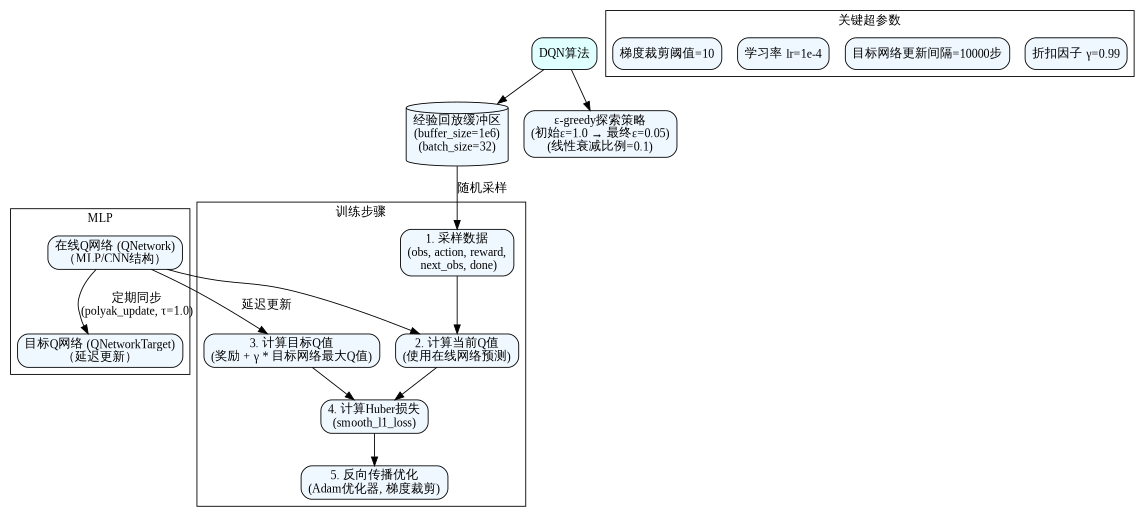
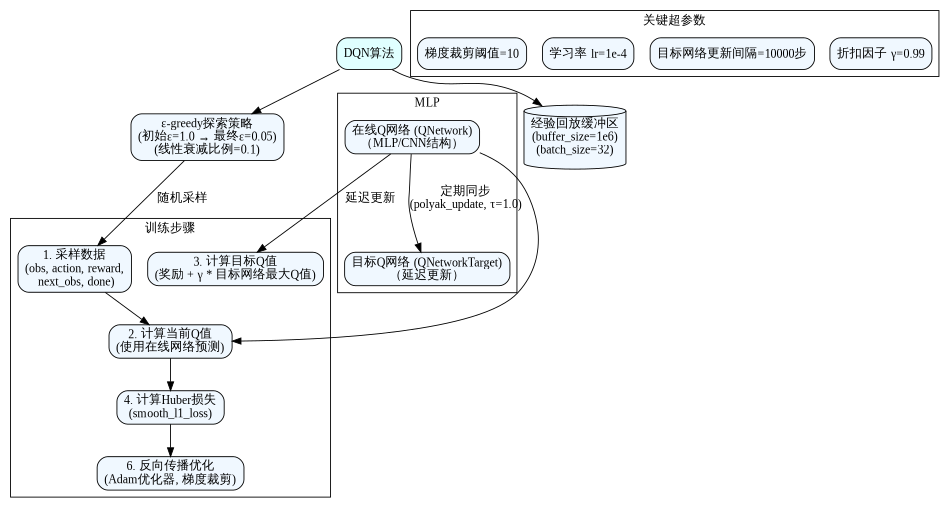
  digraph {
    fontname="Liberation Serif"
    rankdir=TB
    node [fillcolor="#F0F8FF" fontname="Liberation Serif" shape=box style="rounded,filled"]
    edge [fontname="Liberation Serif"]
    n1 [label="在线Q网络 (QNetwork)\n（MLP/CNN结构）"]
    n2 [label="目标Q网络 (QNetworkTarget)\n（延迟更新）"]
    n3 [label="1. 采样数据\n(obs, action, reward,\n next_obs, done)"]
    n4 [label="2. 计算当前Q值\n(使用在线网络预测)"]
    n5 [label="4. 计算Huber损失\n(smooth_l1_loss)"]
    n6 [label="3. 计算目标Q值\n(奖励 + γ * 目标网络最大Q值)"]
-   n7 [label="5. 反向传播优化\n(Adam优化器, 梯度裁剪)"]
+   n7 [label="6. 反向传播优化\n(Adam优化器, 梯度裁剪)"]
    n8 [label="折扣因子 γ=0.99"]
    n9 [label="目标网络更新间隔=10000步"]
    n10 [label="学习率 lr=1e-4"]
    n11 [label="梯度裁剪阈值=10"]
    n12 [fillcolor="#E0FFFF" label="DQN算法"]
    n13 [label="经验回放缓冲区\n(buffer_size=1e6)\n(batch_size=32)" shape=cylinder]
    n14 [label="ε-greedy探索策略\n(初始ε=1.0 → 最终ε=0.05)\n(线性衰减比例=0.1)"]
    subgraph cluster_1 {
      label=MLP
      n1
      n2
    }
    subgraph cluster_2 {
      label="训练步骤"
      n3
      n4
      n5
      n6
      n7
    }
    subgraph cluster_3 {
      label="关键超参数"
      n8
      n9
      n10
      n11
    }
    n1 -> n2 [label="定期同步\n(polyak_update, τ=1.0)"]
    n1 -> n4
    n1 -> n6 [label="延迟更新"]
    n3 -> n4
    n4 -> n5
    n5 -> n7
-   n6 -> n5
    n12 -> n13
    n12 -> n14
-   n13 -> n3 [label="随机采样"]
+   n14 -> n3 [label="随机采样"]
  }
